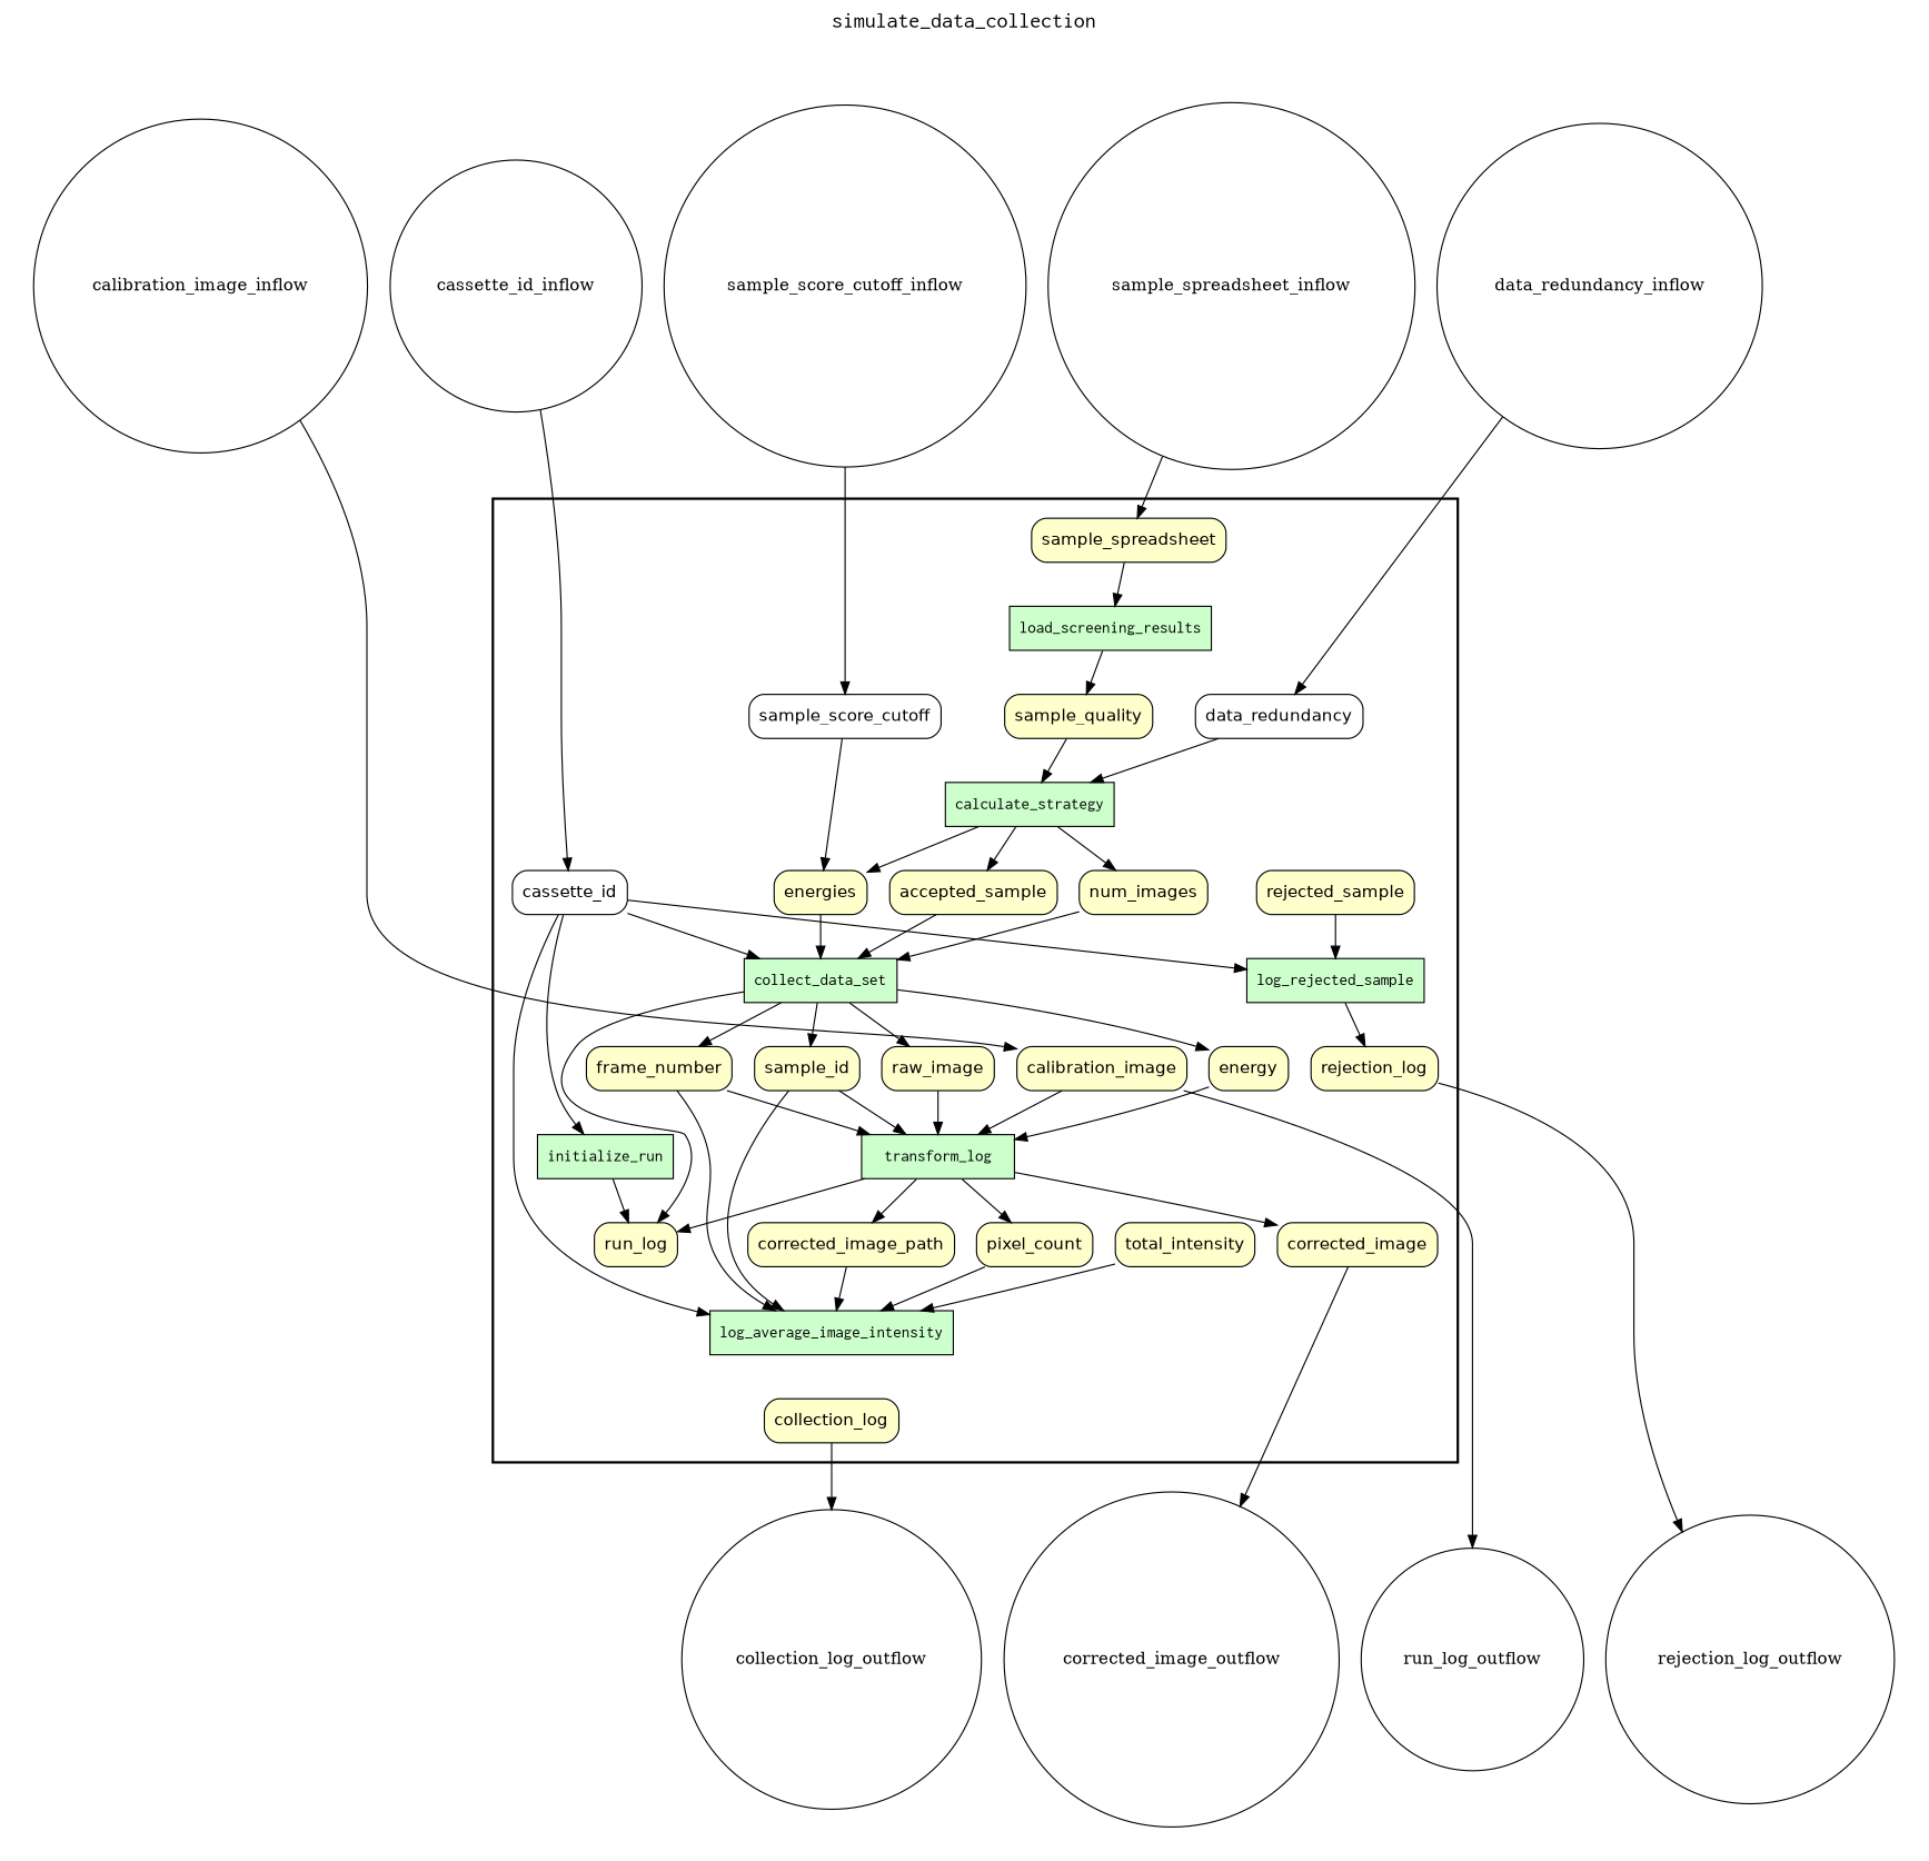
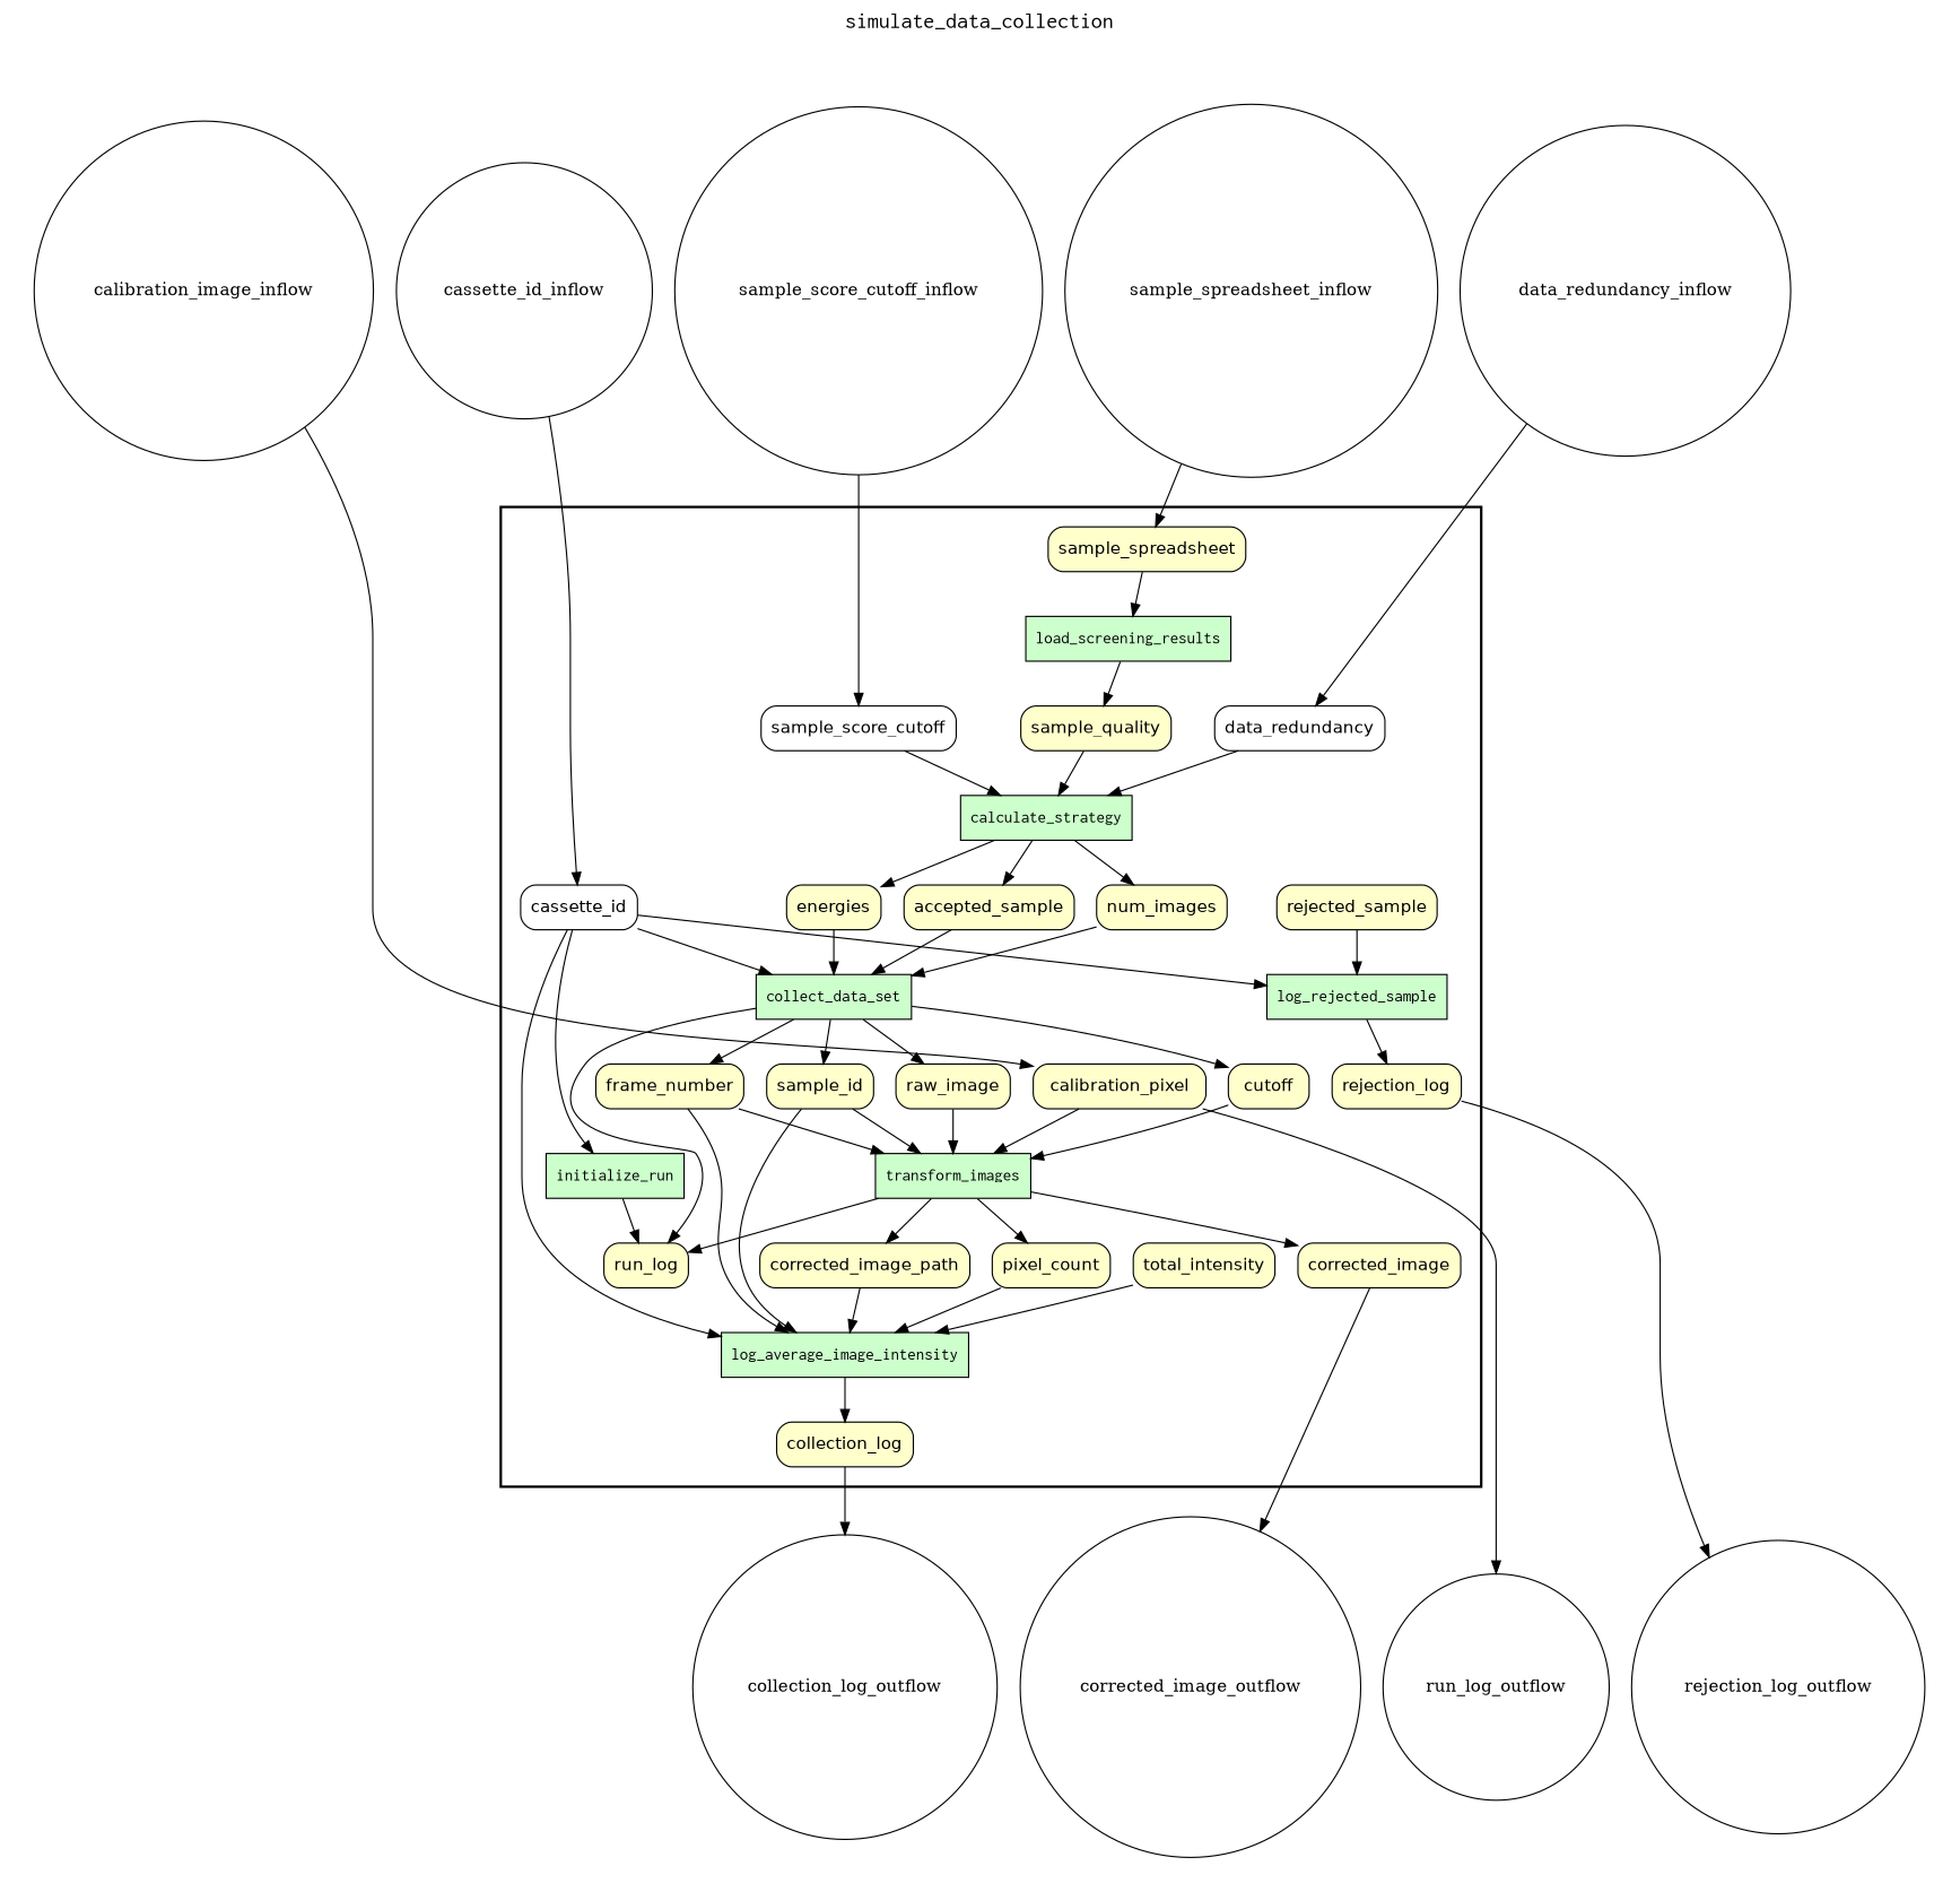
  digraph {
    fontname=Courier
    fontsize=18
    label=simulate_data_collection
    labelloc=t
    rankdir=TB
    node [fillcolor="#FFFFCC" fontname=Helvetica peripheries=1 shape=box style="rounded,filled"]
    initialize_run [fillcolor="#CCFFCC" fontname=Courier style=filled]
    load_screening_results [fillcolor="#CCFFCC" fontname=Courier style=filled]
    calculate_strategy [fillcolor="#CCFFCC" fontname=Courier style=filled]
    log_rejected_sample [fillcolor="#CCFFCC" fontname=Courier style=filled]
    collect_data_set [fillcolor="#CCFFCC" fontname=Courier style=filled]
-   transform_images [fillcolor="#CCFFCC" fontname=Courier style=filled label=transform_log]
+   transform_images [fillcolor="#CCFFCC" fontname=Courier style=filled]
    log_average_image_intensity [fillcolor="#CCFFCC" fontname=Courier style=filled]
    run_log
    sample_spreadsheet
    sample_quality
    accepted_sample
    rejected_sample
    num_images
    energies
    rejection_log
    sample_id
-   energy
+   energy [label=cutoff]
    frame_number
    raw_image
-   calibration_image
+   calibration_image [label=calibration_pixel]
    corrected_image
    corrected_image_path
    total_intensity
    pixel_count
    collection_log
    data_redundancy [fillcolor="#FFFFFF"]
    cassette_id [fillcolor="#FFFFFF"]
    sample_score_cutoff [fillcolor="#FFFFFF"]
    calibration_image_inflow [fillcolor="#FFFFFF" shape=circle width=0.2 fontname="" style=""]
    data_redundancy_inflow [fillcolor="#FFFFFF" shape=circle width=0.2 fontname="" style=""]
    sample_spreadsheet_inflow [fillcolor="#FFFFFF" shape=circle width=0.2 fontname="" style=""]
    cassette_id_inflow [fillcolor="#FFFFFF" shape=circle width=0.2 fontname="" style=""]
    sample_score_cutoff_inflow [fillcolor="#FFFFFF" shape=circle width=0.2 fontname="" style=""]
    rejection_log_outflow [fillcolor="#FFFFFF" shape=circle width=0.2 fontname="" style=""]
    collection_log_outflow [fillcolor="#FFFFFF" shape=circle width=0.2 fontname="" style=""]
    run_log_outflow [fillcolor="#FFFFFF" shape=circle width=0.2 fontname="" style=""]
    corrected_image_outflow [fillcolor="#FFFFFF" shape=circle width=0.2 fontname="" style=""]
    subgraph cluster_1 {
      color=black
      label=""
      penwidth=2
      subgraph cluster_2 {
        color=white
        label=""
        penwidth=2
        initialize_run
        load_screening_results
        calculate_strategy
        log_rejected_sample
        collect_data_set
        transform_images
        log_average_image_intensity
        run_log
        sample_spreadsheet
        sample_quality
        accepted_sample
        rejected_sample
        num_images
        energies
        rejection_log
        sample_id
        energy
        frame_number
        raw_image
        calibration_image
        corrected_image
        corrected_image_path
        total_intensity
        pixel_count
        collection_log
        data_redundancy
        cassette_id
        sample_score_cutoff
      }
    }
    subgraph cluster_3 {
      color=white
      label=""
      penwidth=2
      subgraph cluster_4 {
        color=white
        label=""
        penwidth=2
        calibration_image_inflow
        data_redundancy_inflow
        sample_spreadsheet_inflow
        cassette_id_inflow
        sample_score_cutoff_inflow
      }
    }
    subgraph cluster_5 {
      color=white
      label=""
      penwidth=2
      subgraph cluster_6 {
        color=white
        label=""
        penwidth=2
        rejection_log_outflow
        collection_log_outflow
        run_log_outflow
        corrected_image_outflow
      }
    }
    initialize_run -> run_log
    load_screening_results -> sample_quality
    calculate_strategy -> accepted_sample
    calculate_strategy -> num_images
    calculate_strategy -> energies
    log_rejected_sample -> rejection_log
    collect_data_set -> run_log
    collect_data_set -> sample_id
    collect_data_set -> energy
    collect_data_set -> frame_number
    collect_data_set -> raw_image
    transform_images -> run_log
    transform_images -> corrected_image
    transform_images -> corrected_image_path
    transform_images -> pixel_count
+   log_average_image_intensity -> collection_log
    sample_spreadsheet -> load_screening_results
    sample_quality -> calculate_strategy
    accepted_sample -> collect_data_set
    rejected_sample -> log_rejected_sample
    num_images -> collect_data_set
    energies -> collect_data_set
    rejection_log -> rejection_log_outflow
    sample_id -> transform_images
    sample_id -> log_average_image_intensity
    energy -> transform_images
    frame_number -> transform_images
    frame_number -> log_average_image_intensity
    raw_image -> transform_images
    calibration_image -> transform_images
    calibration_image -> run_log_outflow
    corrected_image -> corrected_image_outflow
    corrected_image_path -> log_average_image_intensity
    total_intensity -> log_average_image_intensity
    pixel_count -> log_average_image_intensity
    collection_log -> collection_log_outflow
    data_redundancy -> calculate_strategy
    cassette_id -> initialize_run
    cassette_id -> log_rejected_sample
    cassette_id -> collect_data_set
    cassette_id -> log_average_image_intensity
-   sample_score_cutoff -> energies
+   sample_score_cutoff -> calculate_strategy
    calibration_image_inflow -> calibration_image
    data_redundancy_inflow -> data_redundancy
    sample_spreadsheet_inflow -> sample_spreadsheet
    cassette_id_inflow -> cassette_id
    sample_score_cutoff_inflow -> sample_score_cutoff
  }
